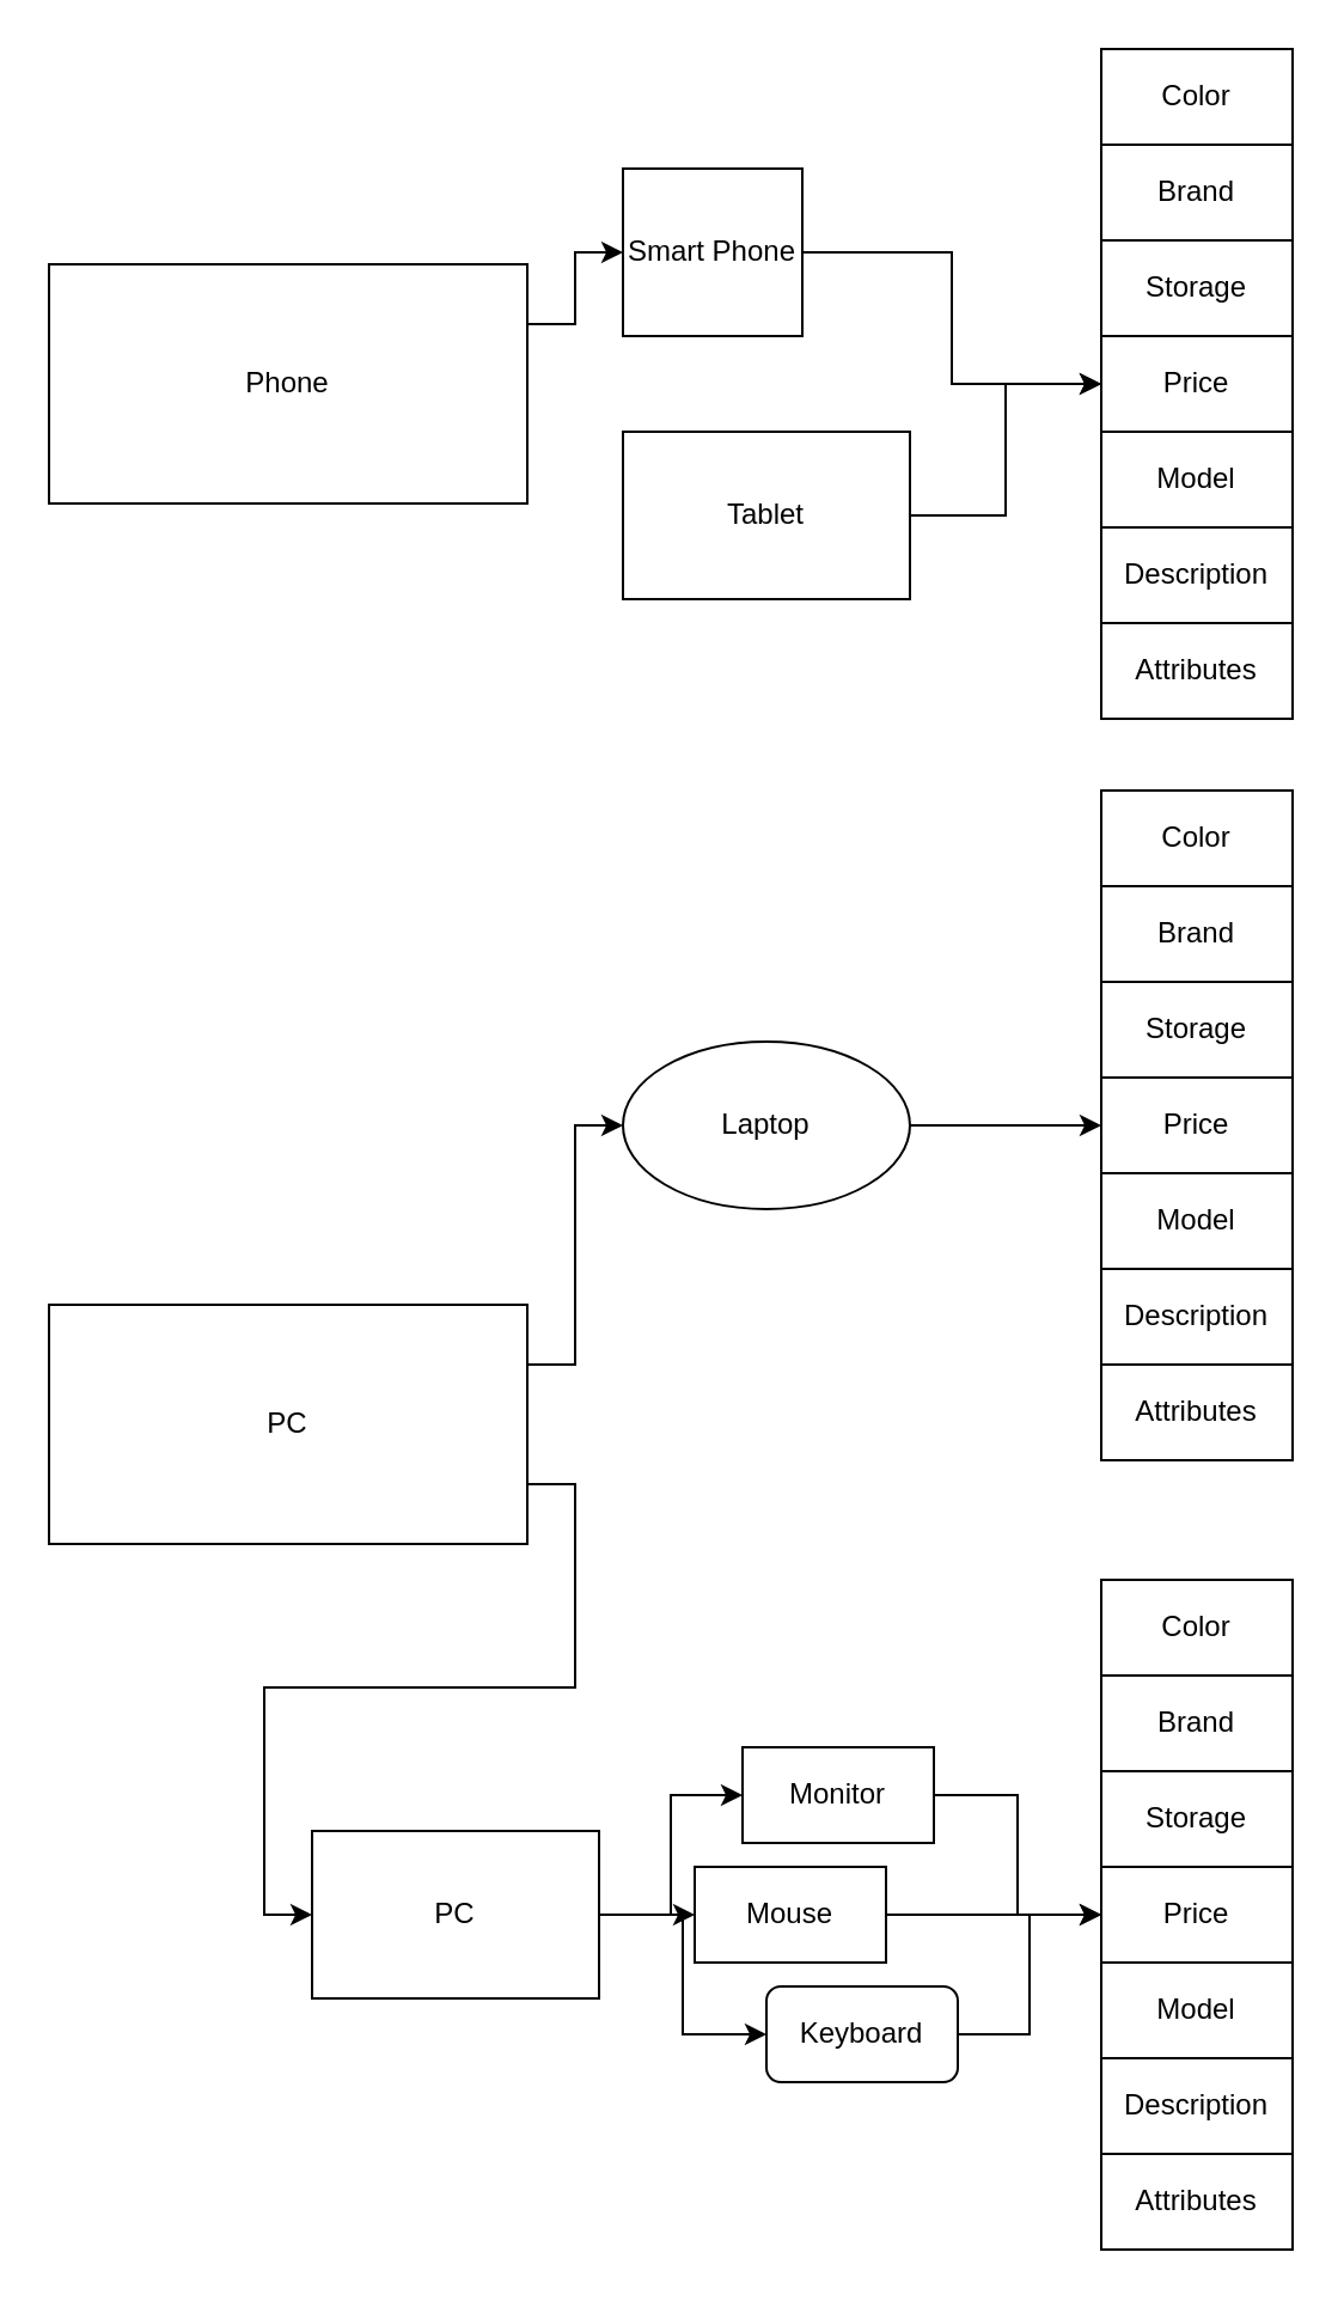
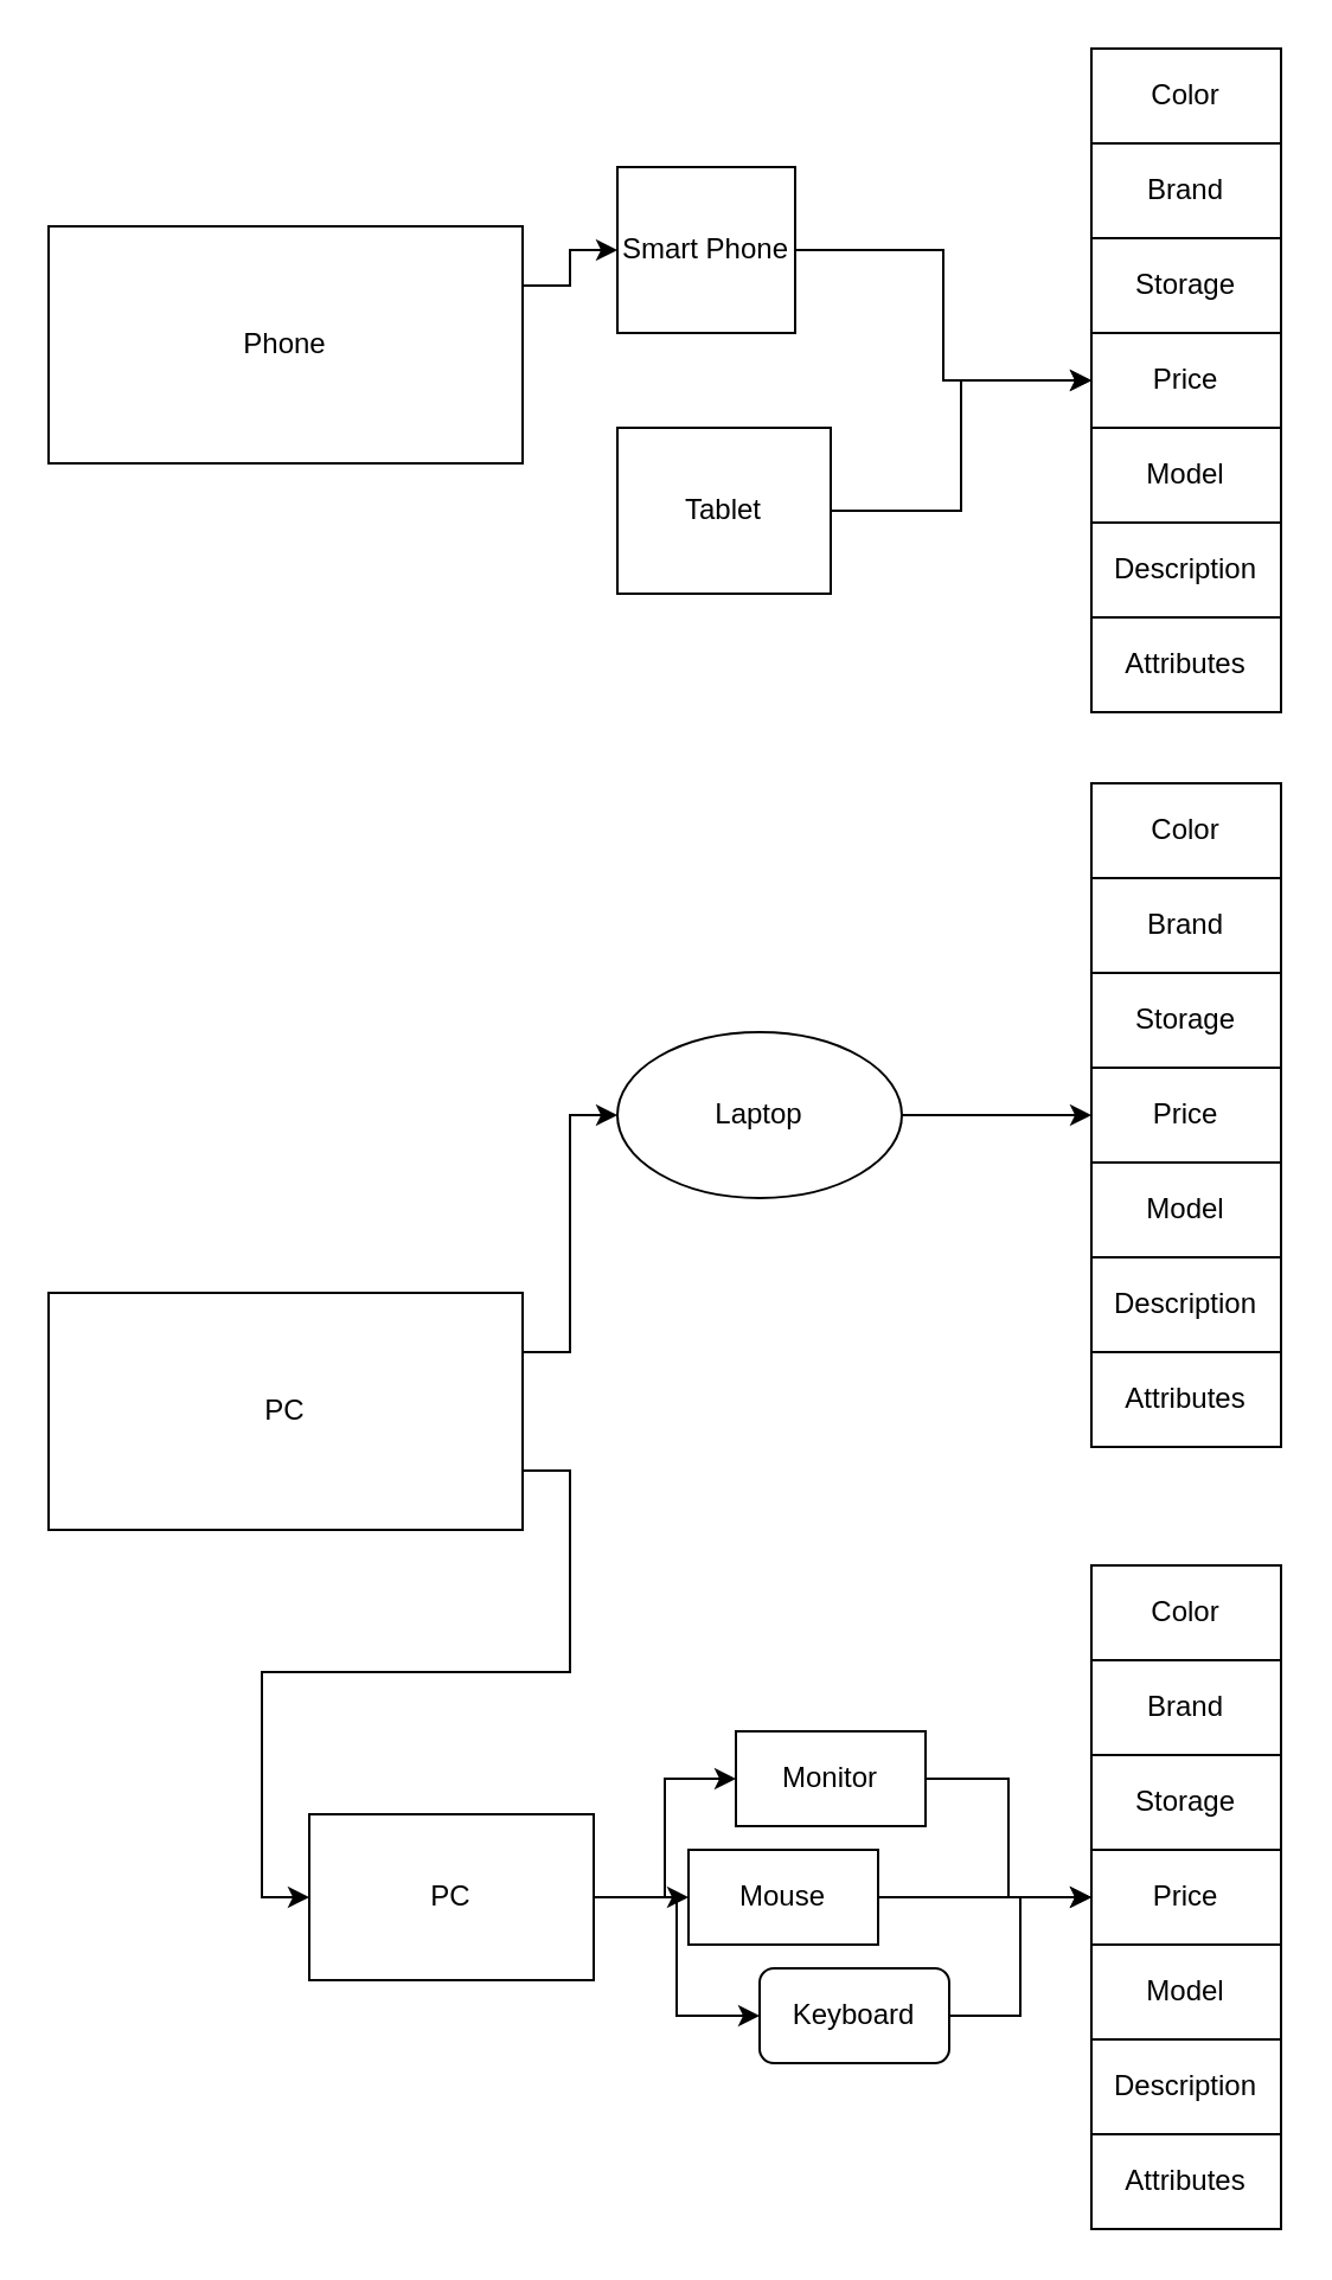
  <mxCell id="0" />
  <mxCell id="1" parent="0" />
  <mxCell id="2" style="edgeStyle=orthogonalEdgeStyle;rounded=0;orthogonalLoop=1;jettySize=auto;html=1;exitX=1;exitY=0.25;exitDx=0;exitDy=0;entryX=0;entryY=0.5;entryDx=0;entryDy=0;" edge="1" parent="1" source="3" target="14"><mxGeometry relative="1" as="geometry" /></mxCell>
- <mxCell id="3" value="Phone" style="rounded=0;whiteSpace=wrap;html=1;" vertex="1" parent="1"><mxGeometry x="20" y="110" width="200" height="100" as="geometry" /></mxCell>
+ <mxCell id="3" value="Phone" style="rounded=0;whiteSpace=wrap;html=1;" vertex="1" parent="1"><mxGeometry x="20" y="95" width="200" height="100" as="geometry" /></mxCell>
  <mxCell id="4" style="edgeStyle=orthogonalEdgeStyle;rounded=0;orthogonalLoop=1;jettySize=auto;html=1;exitX=1;exitY=0.25;exitDx=0;exitDy=0;entryX=0;entryY=0.5;entryDx=0;entryDy=0;" edge="1" parent="1" source="6" target="8"><mxGeometry relative="1" as="geometry" /></mxCell>
  <mxCell id="5" style="edgeStyle=orthogonalEdgeStyle;rounded=0;orthogonalLoop=1;jettySize=auto;html=1;exitX=1;exitY=0.75;exitDx=0;exitDy=0;entryX=0;entryY=0.5;entryDx=0;entryDy=0;" edge="1" parent="1" source="6" target="12"><mxGeometry relative="1" as="geometry" /></mxCell>
  <mxCell id="6" value="PC" style="rounded=0;whiteSpace=wrap;html=1;" vertex="1" parent="1"><mxGeometry x="20" y="545" width="200" height="100" as="geometry" /></mxCell>
  <mxCell id="7" style="edgeStyle=orthogonalEdgeStyle;rounded=0;orthogonalLoop=1;jettySize=auto;html=1;exitX=1;exitY=0.5;exitDx=0;exitDy=0;entryX=0;entryY=0.5;entryDx=0;entryDy=0;" edge="1" parent="1" source="8" target="27"><mxGeometry relative="1" as="geometry" /></mxCell>
  <mxCell id="8" value="Laptop" style="ellipse;whiteSpace=wrap;html=1;" vertex="1" parent="1"><mxGeometry x="260" y="435" width="120" height="70" as="geometry" /></mxCell>
  <mxCell id="9" style="edgeStyle=orthogonalEdgeStyle;rounded=0;orthogonalLoop=1;jettySize=auto;html=1;" edge="1" parent="1" source="12" target="32"><mxGeometry relative="1" as="geometry" /></mxCell>
  <mxCell id="10" style="edgeStyle=orthogonalEdgeStyle;rounded=0;orthogonalLoop=1;jettySize=auto;html=1;exitX=1;exitY=0.5;exitDx=0;exitDy=0;entryX=0;entryY=0.5;entryDx=0;entryDy=0;" edge="1" parent="1" source="12" target="34"><mxGeometry relative="1" as="geometry" /></mxCell>
  <mxCell id="11" style="edgeStyle=orthogonalEdgeStyle;rounded=0;orthogonalLoop=1;jettySize=auto;html=1;exitX=1;exitY=0.5;exitDx=0;exitDy=0;entryX=0;entryY=0.5;entryDx=0;entryDy=0;" edge="1" parent="1" source="12" target="36"><mxGeometry relative="1" as="geometry" /></mxCell>
  <mxCell id="12" value="PC" style="rounded=0;whiteSpace=wrap;html=1;" vertex="1" parent="1"><mxGeometry x="130" y="765" width="120" height="70" as="geometry" /></mxCell>
  <mxCell id="13" style="edgeStyle=orthogonalEdgeStyle;rounded=0;orthogonalLoop=1;jettySize=auto;html=1;exitX=1;exitY=0.5;exitDx=0;exitDy=0;entryX=0;entryY=0.5;entryDx=0;entryDy=0;" edge="1" parent="1" source="14" target="20"><mxGeometry relative="1" as="geometry" /></mxCell>
  <mxCell id="14" value="Smart Phone" style="rounded=0;whiteSpace=wrap;html=1;" vertex="1" parent="1"><mxGeometry x="260" y="70" width="75" height="70" as="geometry" /></mxCell>
  <mxCell id="15" style="edgeStyle=orthogonalEdgeStyle;rounded=0;orthogonalLoop=1;jettySize=auto;html=1;exitX=1;exitY=0.5;exitDx=0;exitDy=0;entryX=0;entryY=0.5;entryDx=0;entryDy=0;" edge="1" parent="1" source="16" target="20"><mxGeometry relative="1" as="geometry" /></mxCell>
- <mxCell id="16" value="Tablet" style="rounded=0;whiteSpace=wrap;html=1;" vertex="1" parent="1"><mxGeometry x="260" y="180" width="120" height="70" as="geometry" /></mxCell>
+ <mxCell id="16" value="Tablet" style="rounded=0;whiteSpace=wrap;html=1;" vertex="1" parent="1"><mxGeometry x="260" y="180" width="90" height="70" as="geometry" /></mxCell>
  <mxCell id="17" value="Brand" style="rounded=0;whiteSpace=wrap;html=1;" vertex="1" parent="1"><mxGeometry x="460" y="60" width="80" height="40" as="geometry" /></mxCell>
  <mxCell id="18" value="Color" style="rounded=0;whiteSpace=wrap;html=1;" vertex="1" parent="1"><mxGeometry x="460" y="20" width="80" height="40" as="geometry" /></mxCell>
  <mxCell id="19" value="Storage" style="rounded=0;whiteSpace=wrap;html=1;" vertex="1" parent="1"><mxGeometry x="460" y="100" width="80" height="40" as="geometry" /></mxCell>
  <mxCell id="20" value="Price" style="rounded=0;whiteSpace=wrap;html=1;" vertex="1" parent="1"><mxGeometry x="460" y="140" width="80" height="40" as="geometry" /></mxCell>
  <mxCell id="21" value="Model" style="rounded=0;whiteSpace=wrap;html=1;" vertex="1" parent="1"><mxGeometry x="460" y="180" width="80" height="40" as="geometry" /></mxCell>
  <mxCell id="22" value="Description" style="rounded=0;whiteSpace=wrap;html=1;" vertex="1" parent="1"><mxGeometry x="460" y="220" width="80" height="40" as="geometry" /></mxCell>
  <mxCell id="23" value="Attributes" style="rounded=0;whiteSpace=wrap;html=1;" vertex="1" parent="1"><mxGeometry x="460" y="260" width="80" height="40" as="geometry" /></mxCell>
  <mxCell id="24" value="Brand" style="rounded=0;whiteSpace=wrap;html=1;" vertex="1" parent="1"><mxGeometry x="460" y="370" width="80" height="40" as="geometry" /></mxCell>
  <mxCell id="25" value="Color" style="rounded=0;whiteSpace=wrap;html=1;" vertex="1" parent="1"><mxGeometry x="460" y="330" width="80" height="40" as="geometry" /></mxCell>
  <mxCell id="26" value="Storage" style="rounded=0;whiteSpace=wrap;html=1;" vertex="1" parent="1"><mxGeometry x="460" y="410" width="80" height="40" as="geometry" /></mxCell>
  <mxCell id="27" value="Price" style="rounded=0;whiteSpace=wrap;html=1;" vertex="1" parent="1"><mxGeometry x="460" y="450" width="80" height="40" as="geometry" /></mxCell>
  <mxCell id="28" value="Model" style="rounded=0;whiteSpace=wrap;html=1;" vertex="1" parent="1"><mxGeometry x="460" y="490" width="80" height="40" as="geometry" /></mxCell>
  <mxCell id="29" value="Description" style="rounded=0;whiteSpace=wrap;html=1;" vertex="1" parent="1"><mxGeometry x="460" y="530" width="80" height="40" as="geometry" /></mxCell>
  <mxCell id="30" value="Attributes" style="rounded=0;whiteSpace=wrap;html=1;" vertex="1" parent="1"><mxGeometry x="460" y="570" width="80" height="40" as="geometry" /></mxCell>
  <mxCell id="31" style="edgeStyle=orthogonalEdgeStyle;rounded=0;orthogonalLoop=1;jettySize=auto;html=1;exitX=1;exitY=0.5;exitDx=0;exitDy=0;entryX=0;entryY=0.5;entryDx=0;entryDy=0;" edge="1" parent="1" source="32" target="40"><mxGeometry relative="1" as="geometry" /></mxCell>
  <mxCell id="32" value="Monitor" style="rounded=0;whiteSpace=wrap;html=1;" vertex="1" parent="1"><mxGeometry x="310" y="730" width="80" height="40" as="geometry" /></mxCell>
  <mxCell id="33" style="edgeStyle=orthogonalEdgeStyle;rounded=0;orthogonalLoop=1;jettySize=auto;html=1;exitX=1;exitY=0.5;exitDx=0;exitDy=0;" edge="1" parent="1" source="34"><mxGeometry relative="1" as="geometry"><mxPoint x="470" y="800" as="targetPoint" /></mxGeometry></mxCell>
  <mxCell id="34" value="Mouse" style="rounded=0;whiteSpace=wrap;html=1;" vertex="1" parent="1"><mxGeometry x="290" y="780" width="80" height="40" as="geometry" /></mxCell>
  <mxCell id="35" style="edgeStyle=orthogonalEdgeStyle;rounded=0;orthogonalLoop=1;jettySize=auto;html=1;exitX=1;exitY=0.5;exitDx=0;exitDy=0;entryX=0;entryY=0.5;entryDx=0;entryDy=0;" edge="1" parent="1" source="36" target="40"><mxGeometry relative="1" as="geometry" /></mxCell>
  <mxCell id="36" value="Keyboard" style="whiteSpace=wrap;html=1;rounded=1;" vertex="1" parent="1"><mxGeometry x="320" y="830" width="80" height="40" as="geometry" /></mxCell>
  <mxCell id="37" value="Brand" style="rounded=0;whiteSpace=wrap;html=1;" vertex="1" parent="1"><mxGeometry x="460" y="700" width="80" height="40" as="geometry" /></mxCell>
  <mxCell id="38" value="Color" style="rounded=0;whiteSpace=wrap;html=1;" vertex="1" parent="1"><mxGeometry x="460" y="660" width="80" height="40" as="geometry" /></mxCell>
  <mxCell id="39" value="Storage" style="rounded=0;whiteSpace=wrap;html=1;" vertex="1" parent="1"><mxGeometry x="460" y="740" width="80" height="40" as="geometry" /></mxCell>
  <mxCell id="40" value="Price" style="rounded=0;whiteSpace=wrap;html=1;" vertex="1" parent="1"><mxGeometry x="460" y="780" width="80" height="40" as="geometry" /></mxCell>
  <mxCell id="41" value="Model" style="rounded=0;whiteSpace=wrap;html=1;" vertex="1" parent="1"><mxGeometry x="460" y="820" width="80" height="40" as="geometry" /></mxCell>
  <mxCell id="42" value="Description" style="rounded=0;whiteSpace=wrap;html=1;" vertex="1" parent="1"><mxGeometry x="460" y="860" width="80" height="40" as="geometry" /></mxCell>
  <mxCell id="43" value="Attributes" style="rounded=0;whiteSpace=wrap;html=1;" vertex="1" parent="1"><mxGeometry x="460" y="900" width="80" height="40" as="geometry" /></mxCell>
